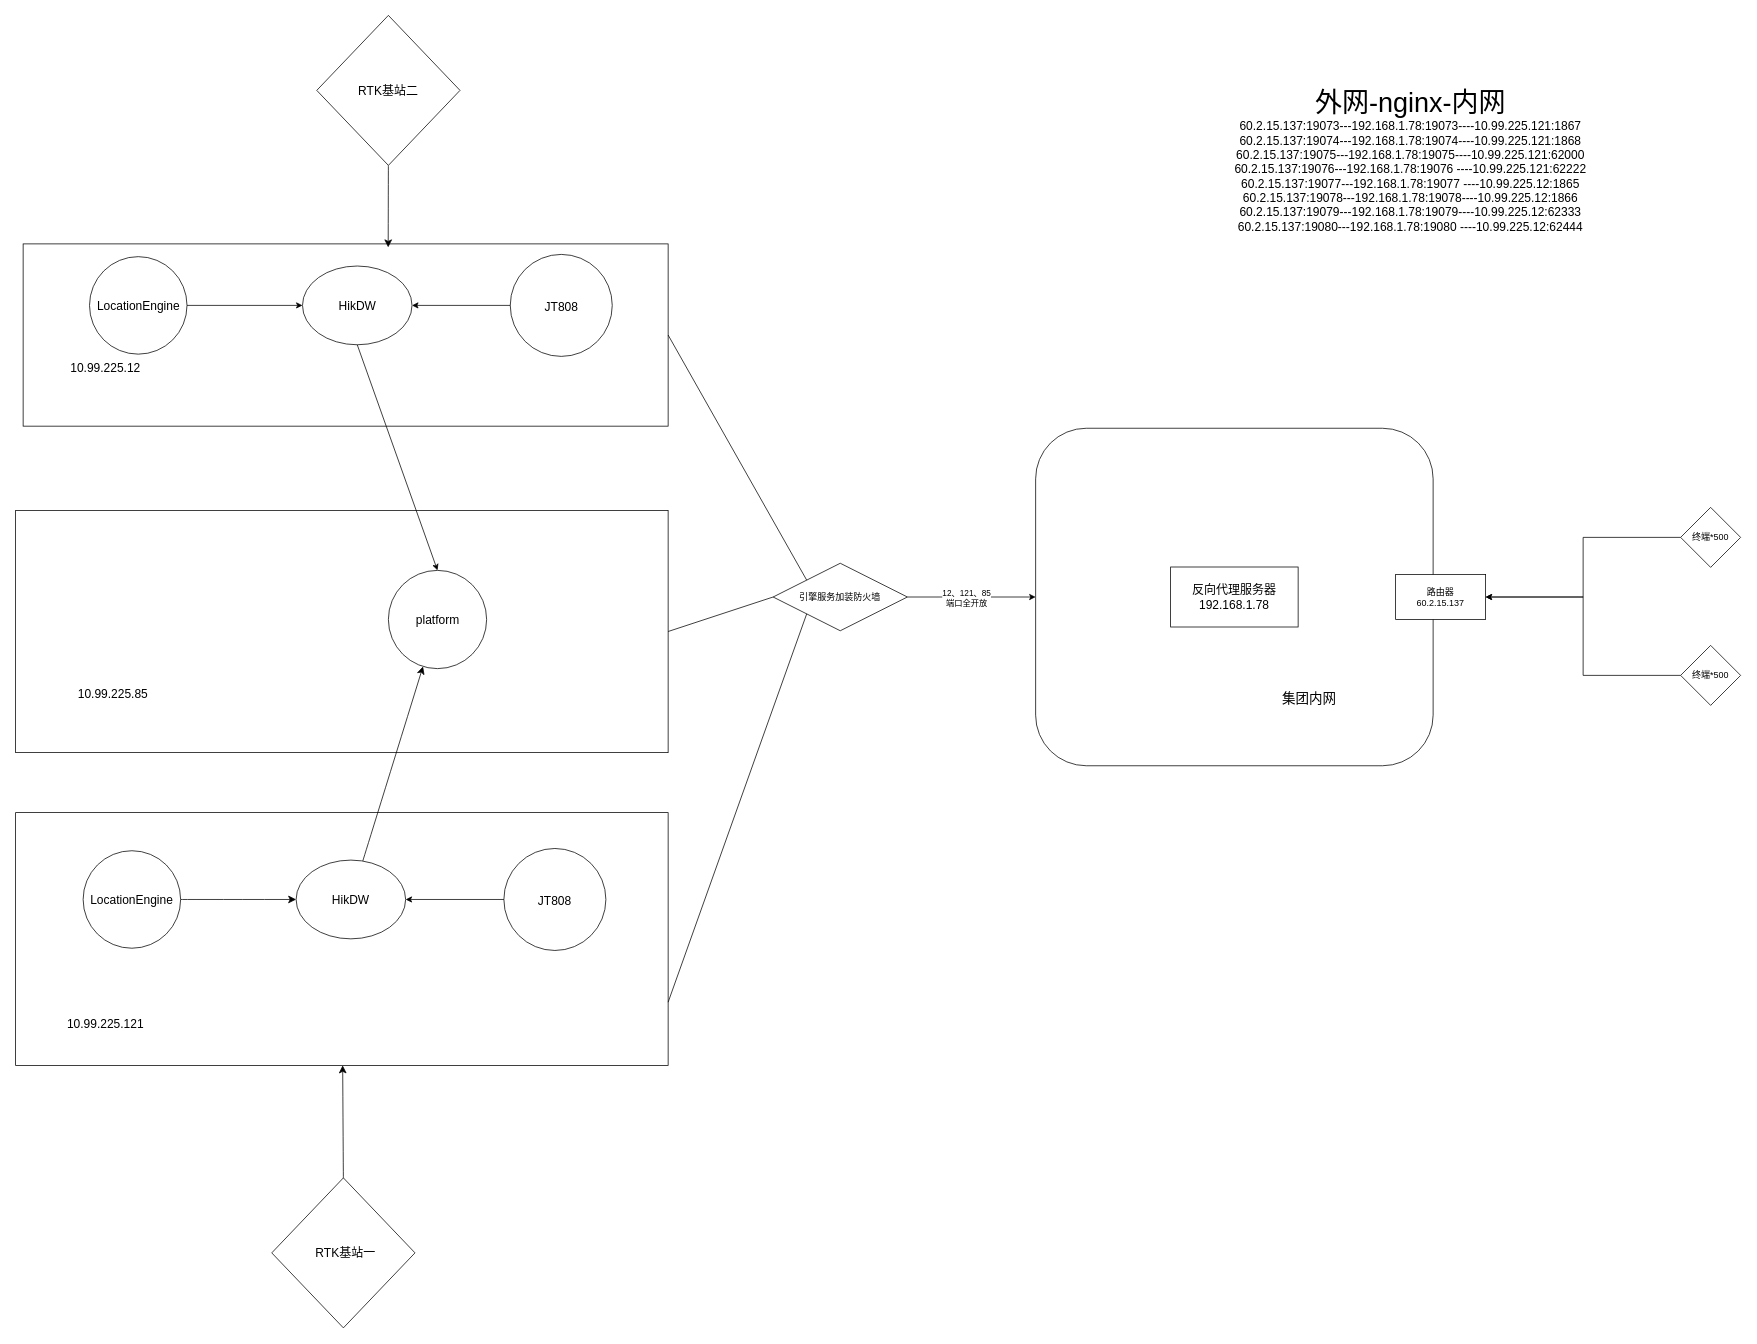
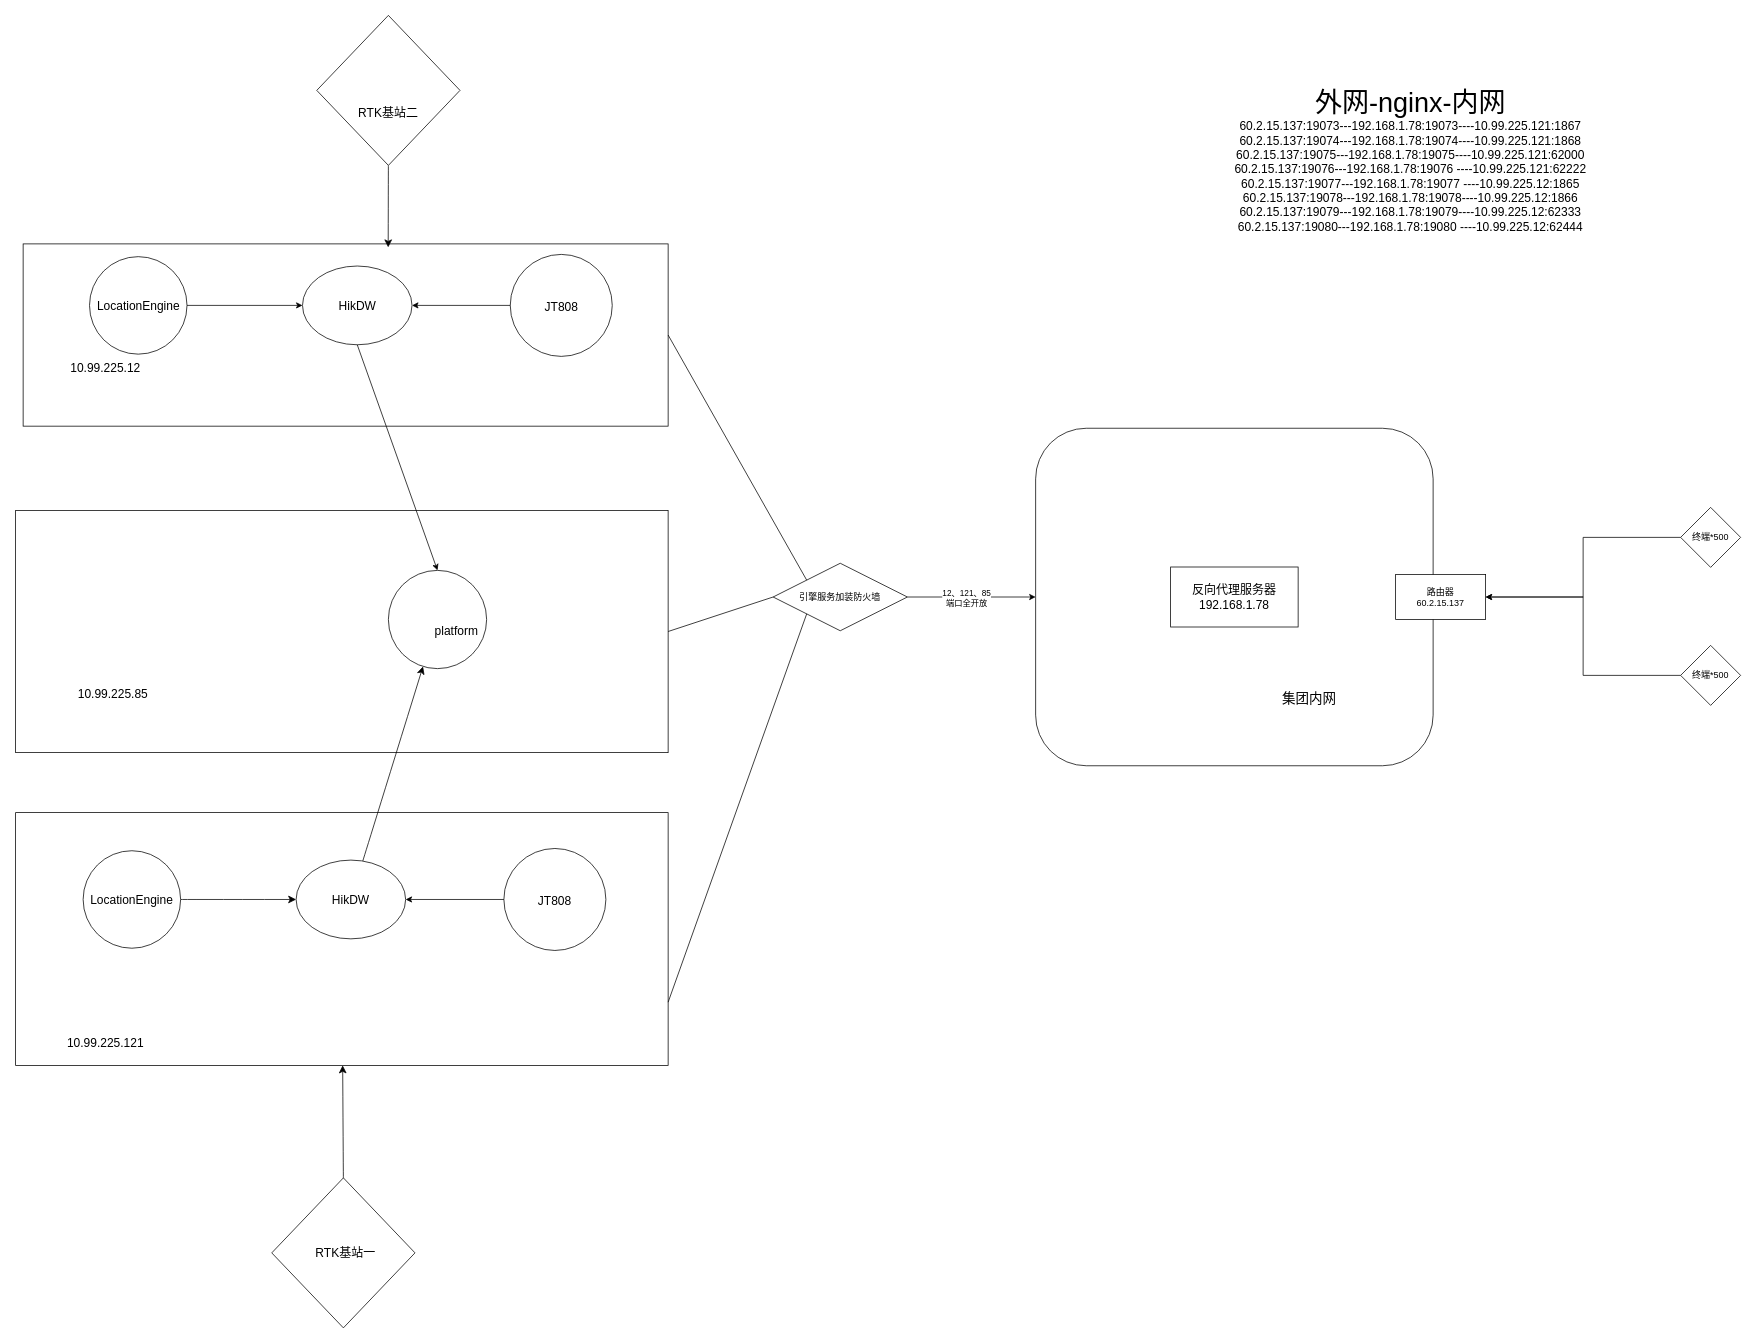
  <mxCell id="0" />
  <mxCell id="1" parent="0" />
  <mxCell id="2" value="" style="rounded=1;whiteSpace=wrap;html=1;" vertex="1" parent="1"><mxGeometry x="1380" y="570.5" width="530" height="450" as="geometry" /></mxCell>
  <mxCell id="3" value="" style="rounded=0;whiteSpace=wrap;html=1;" parent="1" vertex="1"><mxGeometry x="30" y="324.7" width="860" height="243" as="geometry" /></mxCell>
  <mxCell id="4" value="10.99.225.12" style="text;html=1;align=center;verticalAlign=middle;whiteSpace=wrap;rounded=0;fontSize=16;" parent="1" vertex="1"><mxGeometry x="90" y="474.7" width="100" height="30" as="geometry" /></mxCell>
  <mxCell id="5" value="" style="rounded=0;whiteSpace=wrap;html=1;" parent="1" vertex="1"><mxGeometry x="20" y="680" width="870" height="323" as="geometry" /></mxCell>
  <mxCell id="6" value="10.99.225.85" style="text;html=1;align=center;verticalAlign=middle;whiteSpace=wrap;rounded=0;fontSize=16;" parent="1" vertex="1"><mxGeometry x="100" y="910" width="100" height="30" as="geometry" /></mxCell>
  <mxCell id="7" value="" style="rounded=0;whiteSpace=wrap;html=1;" parent="1" vertex="1"><mxGeometry x="1560" y="755.5" width="170" height="80" as="geometry" /></mxCell>
  <mxCell id="8" value="反向代理服务器&lt;br&gt;192.168.1.78" style="text;html=1;align=center;verticalAlign=middle;whiteSpace=wrap;rounded=0;fontSize=16;" parent="1" vertex="1"><mxGeometry x="1585" y="780.5" width="120" height="30" as="geometry" /></mxCell>
  <mxCell id="9" value="" style="rounded=0;whiteSpace=wrap;html=1;" parent="1" vertex="1"><mxGeometry x="20" y="1083" width="870" height="337" as="geometry" /></mxCell>
  <mxCell id="10" style="edgeStyle=none;curved=1;rounded=0;orthogonalLoop=1;jettySize=auto;html=1;fontSize=12;startSize=8;endSize=8;" parent="1" source="11" target="13" edge="1"><mxGeometry relative="1" as="geometry" /></mxCell>
  <mxCell id="11" value="" style="ellipse;whiteSpace=wrap;html=1;" parent="1" vertex="1"><mxGeometry x="394" y="1146.3" width="146" height="105" as="geometry" /></mxCell>
  <mxCell id="12" value="HikDW" style="text;html=1;align=center;verticalAlign=middle;whiteSpace=wrap;rounded=0;fontSize=16;" parent="1" vertex="1"><mxGeometry x="437" y="1183.8" width="60" height="30" as="geometry" /></mxCell>
  <mxCell id="13" value="" style="ellipse;whiteSpace=wrap;html=1;aspect=fixed;" parent="1" vertex="1"><mxGeometry x="517" y="760" width="131" height="131" as="geometry" /></mxCell>
- <mxCell id="14" value="platform" style="text;html=1;align=center;verticalAlign=middle;whiteSpace=wrap;rounded=0;fontSize=16;" parent="1" vertex="1"><mxGeometry x="552.5" y="810.5" width="60" height="30" as="geometry" /></mxCell>
+ <mxCell id="14" value="platform" style="text;html=1;align=center;verticalAlign=middle;whiteSpace=wrap;rounded=0;fontSize=16;" parent="1" vertex="1"><mxGeometry x="577.5" y="825.5" width="60" height="30" as="geometry" /></mxCell>
  <mxCell id="15" style="edgeStyle=none;curved=1;rounded=0;orthogonalLoop=1;jettySize=auto;html=1;fontSize=12;startSize=8;endSize=8;" parent="1" source="16" target="11" edge="1"><mxGeometry relative="1" as="geometry" /></mxCell>
  <mxCell id="16" value="" style="ellipse;whiteSpace=wrap;html=1;aspect=fixed;" parent="1" vertex="1"><mxGeometry x="110" y="1133.8" width="130" height="130" as="geometry" /></mxCell>
  <mxCell id="17" value="LocationEngine" style="text;html=1;align=center;verticalAlign=middle;whiteSpace=wrap;rounded=0;fontSize=16;" parent="1" vertex="1"><mxGeometry x="145" y="1183.8" width="60" height="30" as="geometry" /></mxCell>
  <mxCell id="18" value="" style="ellipse;whiteSpace=wrap;html=1;aspect=fixed;" parent="1" vertex="1"><mxGeometry x="671" y="1130.8" width="136" height="136" as="geometry" /></mxCell>
  <mxCell id="19" value="JT808" style="text;html=1;align=center;verticalAlign=middle;whiteSpace=wrap;rounded=0;fontSize=16;" parent="1" vertex="1"><mxGeometry x="709" y="1185.8" width="60" height="30" as="geometry" /></mxCell>
  <mxCell id="20" style="edgeStyle=none;curved=1;rounded=0;orthogonalLoop=1;jettySize=auto;html=1;exitX=0.5;exitY=0;exitDx=0;exitDy=0;fontSize=12;startSize=8;endSize=8;" parent="1" source="21" target="9" edge="1"><mxGeometry relative="1" as="geometry" /></mxCell>
  <mxCell id="21" value="" style="rhombus;whiteSpace=wrap;html=1;" parent="1" vertex="1"><mxGeometry x="361.5" y="1570" width="191" height="200" as="geometry" /></mxCell>
  <mxCell id="22" value="RTK基站一" style="text;html=1;align=center;verticalAlign=middle;whiteSpace=wrap;rounded=0;fontSize=16;" parent="1" vertex="1"><mxGeometry x="410.88" y="1655" width="98.25" height="30" as="geometry" /></mxCell>
- <mxCell id="23" value="10.99.225.121" style="text;html=1;align=center;verticalAlign=middle;whiteSpace=wrap;rounded=0;fontSize=16;" parent="1" vertex="1"><mxGeometry x="90" y="1350" width="100" height="30" as="geometry" /></mxCell>
+ <mxCell id="23" value="10.99.225.121" style="text;html=1;align=center;verticalAlign=middle;whiteSpace=wrap;rounded=0;fontSize=16;" parent="1" vertex="1"><mxGeometry x="90" y="1375" width="100" height="30" as="geometry" /></mxCell>
  <mxCell id="24" style="edgeStyle=none;curved=1;rounded=0;orthogonalLoop=1;jettySize=auto;html=1;exitX=0.5;exitY=1;exitDx=0;exitDy=0;fontSize=12;startSize=8;endSize=8;entryX=0.566;entryY=0.019;entryDx=0;entryDy=0;entryPerimeter=0;" parent="1" source="25" target="3" edge="1"><mxGeometry relative="1" as="geometry"><mxPoint x="990" y="170" as="targetPoint" /></mxGeometry></mxCell>
  <mxCell id="25" value="" style="rhombus;whiteSpace=wrap;html=1;" parent="1" vertex="1"><mxGeometry x="421.5" y="20" width="191" height="200" as="geometry" /></mxCell>
- <mxCell id="26" value="RTK基站二" style="text;html=1;align=center;verticalAlign=middle;whiteSpace=wrap;rounded=0;fontSize=16;" parent="1" vertex="1"><mxGeometry x="472.88" y="105" width="88.25" height="30" as="geometry" /></mxCell>
+ <mxCell id="26" value="RTK基站二" style="text;html=1;align=center;verticalAlign=middle;whiteSpace=wrap;rounded=0;fontSize=16;" parent="1" vertex="1"><mxGeometry x="472.88" y="135" width="88.25" height="30" as="geometry" /></mxCell>
  <mxCell id="27" value="" style="endArrow=classic;html=1;rounded=0;exitX=0;exitY=0.5;exitDx=0;exitDy=0;entryX=1;entryY=0.5;entryDx=0;entryDy=0;" parent="1" source="18" target="11" edge="1"><mxGeometry width="50" height="50" relative="1" as="geometry"><mxPoint x="760" y="1090" as="sourcePoint" /><mxPoint x="810" y="1040" as="targetPoint" /></mxGeometry></mxCell>
  <mxCell id="28" value="" style="ellipse;whiteSpace=wrap;html=1;" vertex="1" parent="1"><mxGeometry x="402.5" y="354.2" width="146" height="105" as="geometry" /></mxCell>
  <mxCell id="29" value="HikDW" style="text;html=1;align=center;verticalAlign=middle;whiteSpace=wrap;rounded=0;fontSize=16;" vertex="1" parent="1"><mxGeometry x="445.5" y="391.7" width="60" height="30" as="geometry" /></mxCell>
  <mxCell id="30" value="" style="ellipse;whiteSpace=wrap;html=1;aspect=fixed;" vertex="1" parent="1"><mxGeometry x="118.5" y="341.7" width="130" height="130" as="geometry" /></mxCell>
  <mxCell id="31" value="LocationEngine" style="text;html=1;align=center;verticalAlign=middle;whiteSpace=wrap;rounded=0;fontSize=16;" vertex="1" parent="1"><mxGeometry x="153.5" y="391.7" width="60" height="30" as="geometry" /></mxCell>
  <mxCell id="32" value="" style="ellipse;whiteSpace=wrap;html=1;aspect=fixed;" vertex="1" parent="1"><mxGeometry x="679.5" y="338.7" width="136" height="136" as="geometry" /></mxCell>
  <mxCell id="33" value="JT808" style="text;html=1;align=center;verticalAlign=middle;whiteSpace=wrap;rounded=0;fontSize=16;" vertex="1" parent="1"><mxGeometry x="717.5" y="393.7" width="60" height="30" as="geometry" /></mxCell>
  <mxCell id="34" value="" style="endArrow=classic;html=1;rounded=0;exitX=1;exitY=0.5;exitDx=0;exitDy=0;entryX=0;entryY=0.5;entryDx=0;entryDy=0;" edge="1" parent="1" source="30" target="28"><mxGeometry width="50" height="50" relative="1" as="geometry"><mxPoint x="810" y="490" as="sourcePoint" /><mxPoint x="860" y="440" as="targetPoint" /></mxGeometry></mxCell>
  <mxCell id="35" value="" style="endArrow=classic;html=1;rounded=0;exitX=0;exitY=0.5;exitDx=0;exitDy=0;entryX=1;entryY=0.5;entryDx=0;entryDy=0;" edge="1" parent="1" source="32" target="28"><mxGeometry width="50" height="50" relative="1" as="geometry"><mxPoint x="690" y="220" as="sourcePoint" /><mxPoint x="740" y="170" as="targetPoint" /></mxGeometry></mxCell>
  <mxCell id="36" value="" style="endArrow=classic;html=1;rounded=0;exitX=0.5;exitY=1;exitDx=0;exitDy=0;entryX=0.5;entryY=0;entryDx=0;entryDy=0;" edge="1" parent="1" source="28" target="13"><mxGeometry width="50" height="50" relative="1" as="geometry"><mxPoint x="330" y="640" as="sourcePoint" /><mxPoint x="380" y="590" as="targetPoint" /></mxGeometry></mxCell>
  <mxCell id="37" value="&lt;font style=&quot;font-size: 18px;&quot;&gt;集团内网&lt;/font&gt;" style="text;html=1;align=center;verticalAlign=middle;whiteSpace=wrap;rounded=0;" vertex="1" parent="1"><mxGeometry x="1680" y="900.5" width="130" height="60" as="geometry" /></mxCell>
  <mxCell id="38" value="路由器&lt;div&gt;60.2.15.137&lt;/div&gt;" style="rounded=0;whiteSpace=wrap;html=1;" vertex="1" parent="1"><mxGeometry x="1860" y="765.5" width="120" height="60" as="geometry" /></mxCell>
  <mxCell id="39" value="&lt;div&gt;&lt;font style=&quot;font-size: 36px;&quot;&gt;外网-nginx-内网&lt;/font&gt;&lt;/div&gt;&lt;div&gt;&lt;font size=&quot;3&quot; style=&quot;&quot;&gt;60.2.15.137:19073---192.168.1.78:19073----10.99.225.121:1867&lt;/font&gt;&lt;/div&gt;&lt;div&gt;&lt;font size=&quot;3&quot;&gt;60.2.15.137:19074---192.168.1.78:19074----10.99.225.121:1868&lt;/font&gt;&lt;/div&gt;&lt;div&gt;&lt;font size=&quot;3&quot;&gt;60.2.15.137:19075---192.168.1.78:19075----10.99.225.121:62000&lt;/font&gt;&lt;/div&gt;&lt;div&gt;&lt;font size=&quot;3&quot;&gt;60.2.15.137:19076---192.168.1.78:19076 ----10.99.225.121:62222&lt;/font&gt;&lt;/div&gt;&lt;div&gt;&lt;font size=&quot;3&quot;&gt;60.2.15.137:19077---192.168.1.78:19077 ----10.99.225.12:1865&lt;/font&gt;&lt;/div&gt;&lt;div&gt;&lt;font size=&quot;3&quot;&gt;60.2.15.137:19078---192.168.1.78:19078----10.99.225.12:1866&lt;/font&gt;&lt;/div&gt;&lt;div&gt;&lt;font size=&quot;3&quot;&gt;60.2.15.137:19079---192.168.1.78:19079----10.99.225.12:62333&lt;/font&gt;&lt;/div&gt;&lt;div&gt;&lt;font size=&quot;3&quot;&gt;60.2.15.137:19080---192.168.1.78:19080 ----10.99.225.12:62444&lt;/font&gt;&lt;/div&gt;" style="text;html=1;align=center;verticalAlign=middle;whiteSpace=wrap;rounded=0;" vertex="1" parent="1"><mxGeometry x="1460" y="100.7" width="840" height="224" as="geometry" /></mxCell>
  <mxCell id="40" value="引擎服务加装防火墙" style="rhombus;whiteSpace=wrap;html=1;" vertex="1" parent="1"><mxGeometry x="1030" y="750.5" width="179" height="90" as="geometry" /></mxCell>
  <mxCell id="41" value="" style="endArrow=none;html=1;rounded=0;exitX=1;exitY=0.5;exitDx=0;exitDy=0;entryX=0;entryY=0;entryDx=0;entryDy=0;" edge="1" parent="1" source="3" target="40"><mxGeometry width="50" height="50" relative="1" as="geometry"><mxPoint x="960" y="510" as="sourcePoint" /><mxPoint x="1010" y="460" as="targetPoint" /></mxGeometry></mxCell>
  <mxCell id="42" value="" style="endArrow=none;html=1;rounded=0;exitX=1;exitY=0.5;exitDx=0;exitDy=0;entryX=0;entryY=0.5;entryDx=0;entryDy=0;" edge="1" parent="1" source="5" target="40"><mxGeometry width="50" height="50" relative="1" as="geometry"><mxPoint x="1090" y="1010" as="sourcePoint" /><mxPoint x="1140" y="960" as="targetPoint" /></mxGeometry></mxCell>
  <mxCell id="43" value="" style="endArrow=none;html=1;rounded=0;exitX=1;exitY=0.75;exitDx=0;exitDy=0;entryX=0;entryY=1;entryDx=0;entryDy=0;" edge="1" parent="1" source="9" target="40"><mxGeometry width="50" height="50" relative="1" as="geometry"><mxPoint x="1090" y="1220" as="sourcePoint" /><mxPoint x="1140" y="1170" as="targetPoint" /></mxGeometry></mxCell>
  <mxCell id="44" value="" style="endArrow=classic;html=1;rounded=0;exitX=1;exitY=0.5;exitDx=0;exitDy=0;entryX=0;entryY=0.5;entryDx=0;entryDy=0;" edge="1" parent="1" source="40" target="2"><mxGeometry width="50" height="50" relative="1" as="geometry"><mxPoint x="1110" y="610" as="sourcePoint" /><mxPoint x="1160" y="560" as="targetPoint" /></mxGeometry></mxCell>
  <mxCell id="45" value="12、121、85&lt;br&gt;端口全开放" style="edgeLabel;html=1;align=center;verticalAlign=middle;resizable=0;points=[];" vertex="1" connectable="0" parent="44"><mxGeometry x="-0.104" y="-1" relative="1" as="geometry"><mxPoint x="1" as="offset" /></mxGeometry></mxCell>
  <mxCell id="46" style="edgeStyle=orthogonalEdgeStyle;rounded=0;orthogonalLoop=1;jettySize=auto;html=1;exitX=0;exitY=0.5;exitDx=0;exitDy=0;entryX=1;entryY=0.5;entryDx=0;entryDy=0;" edge="1" parent="1" source="47" target="38"><mxGeometry relative="1" as="geometry" /></mxCell>
  <mxCell id="47" value="终端*500" style="rhombus;whiteSpace=wrap;html=1;" vertex="1" parent="1"><mxGeometry x="2240" y="676" width="80" height="80" as="geometry" /></mxCell>
  <mxCell id="48" style="edgeStyle=orthogonalEdgeStyle;rounded=0;orthogonalLoop=1;jettySize=auto;html=1;exitX=0;exitY=0.5;exitDx=0;exitDy=0;entryX=1;entryY=0.5;entryDx=0;entryDy=0;" edge="1" parent="1" source="49" target="38"><mxGeometry relative="1" as="geometry" /></mxCell>
  <mxCell id="49" value="终端*500" style="rhombus;whiteSpace=wrap;html=1;" vertex="1" parent="1"><mxGeometry x="2240" y="860" width="80" height="80" as="geometry" /></mxCell>
